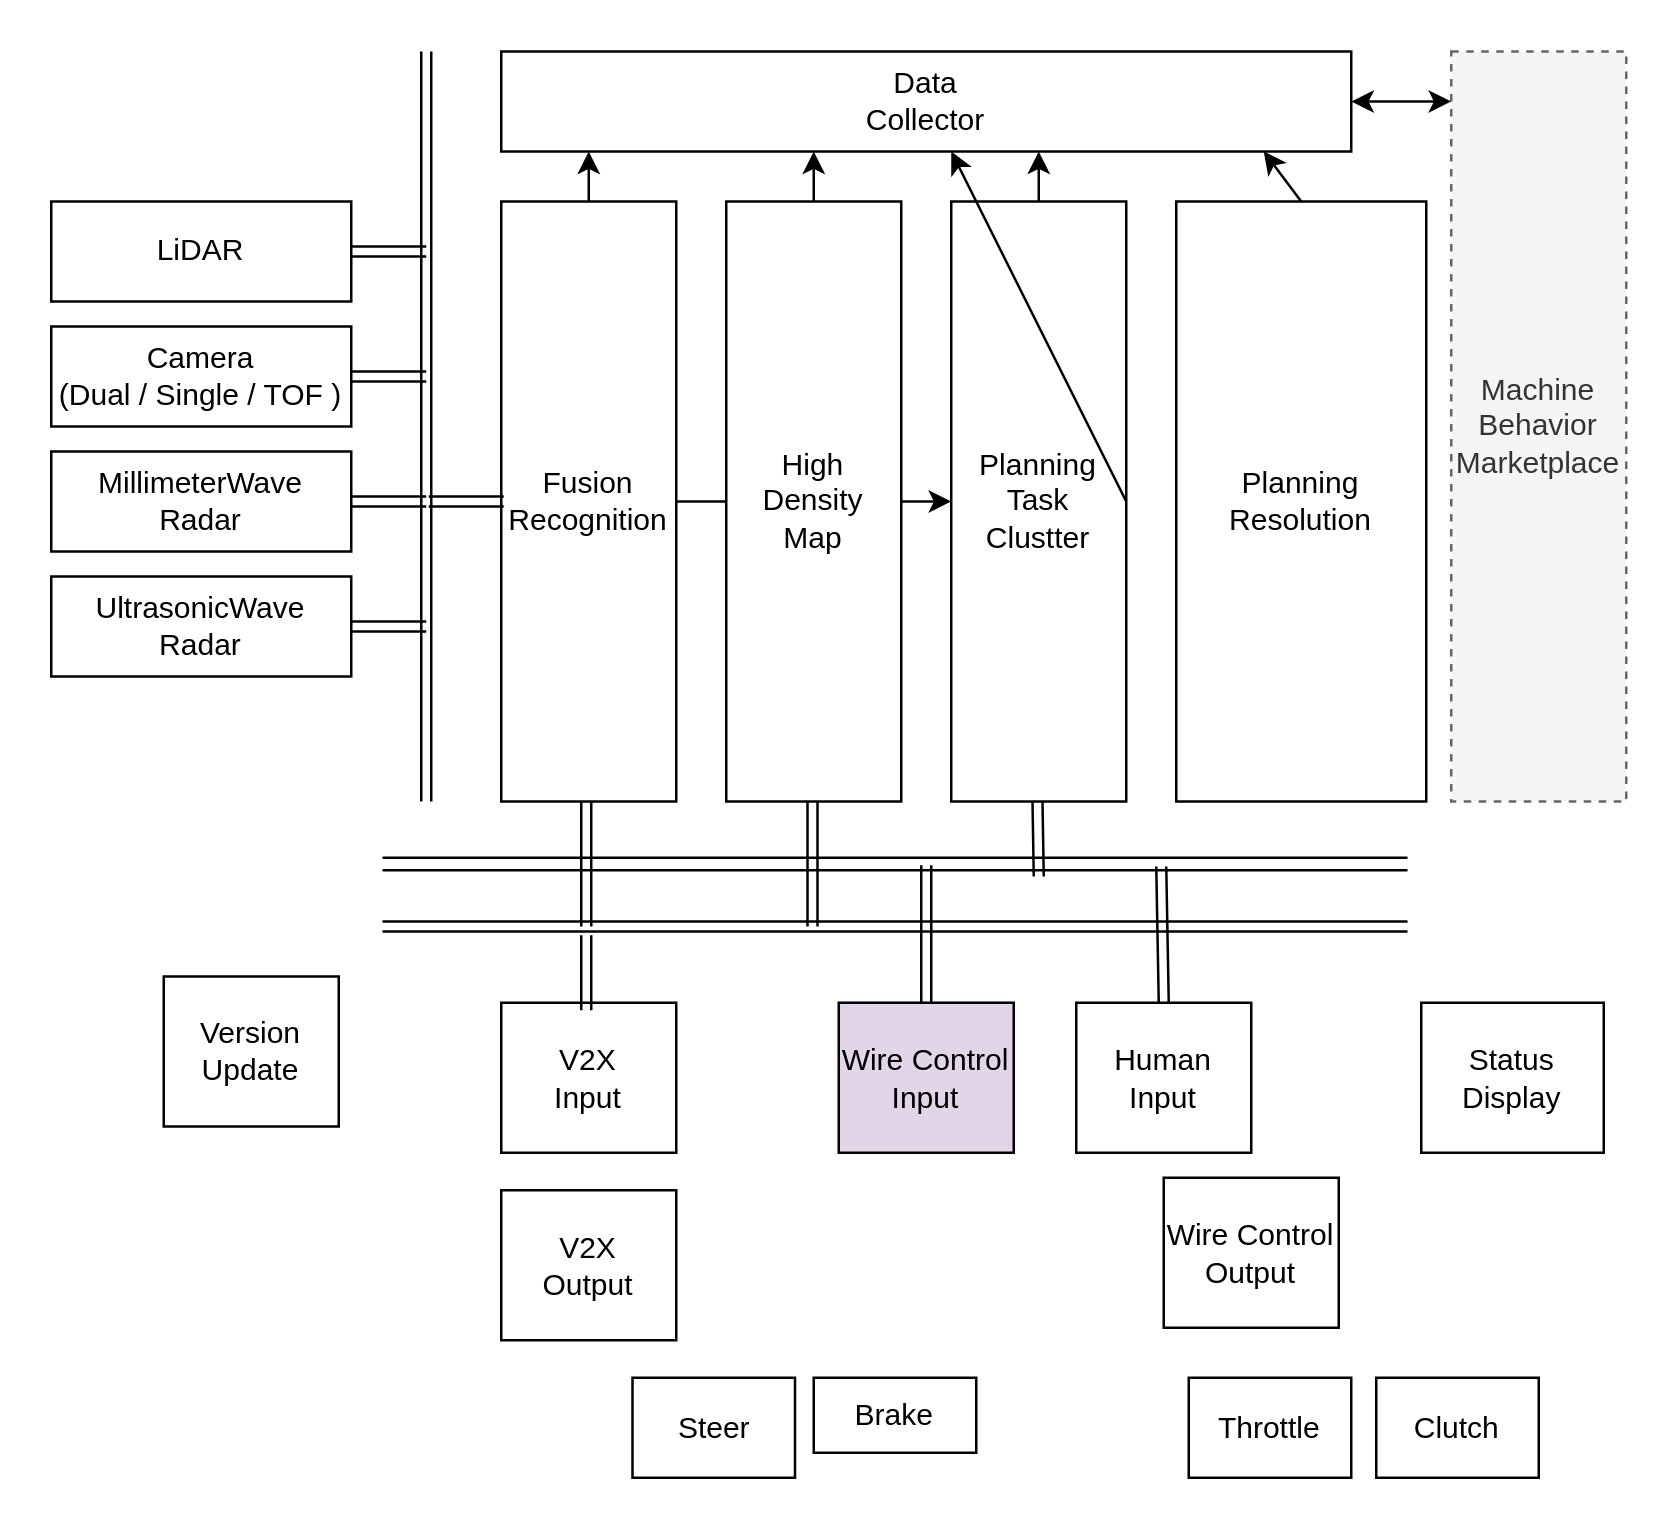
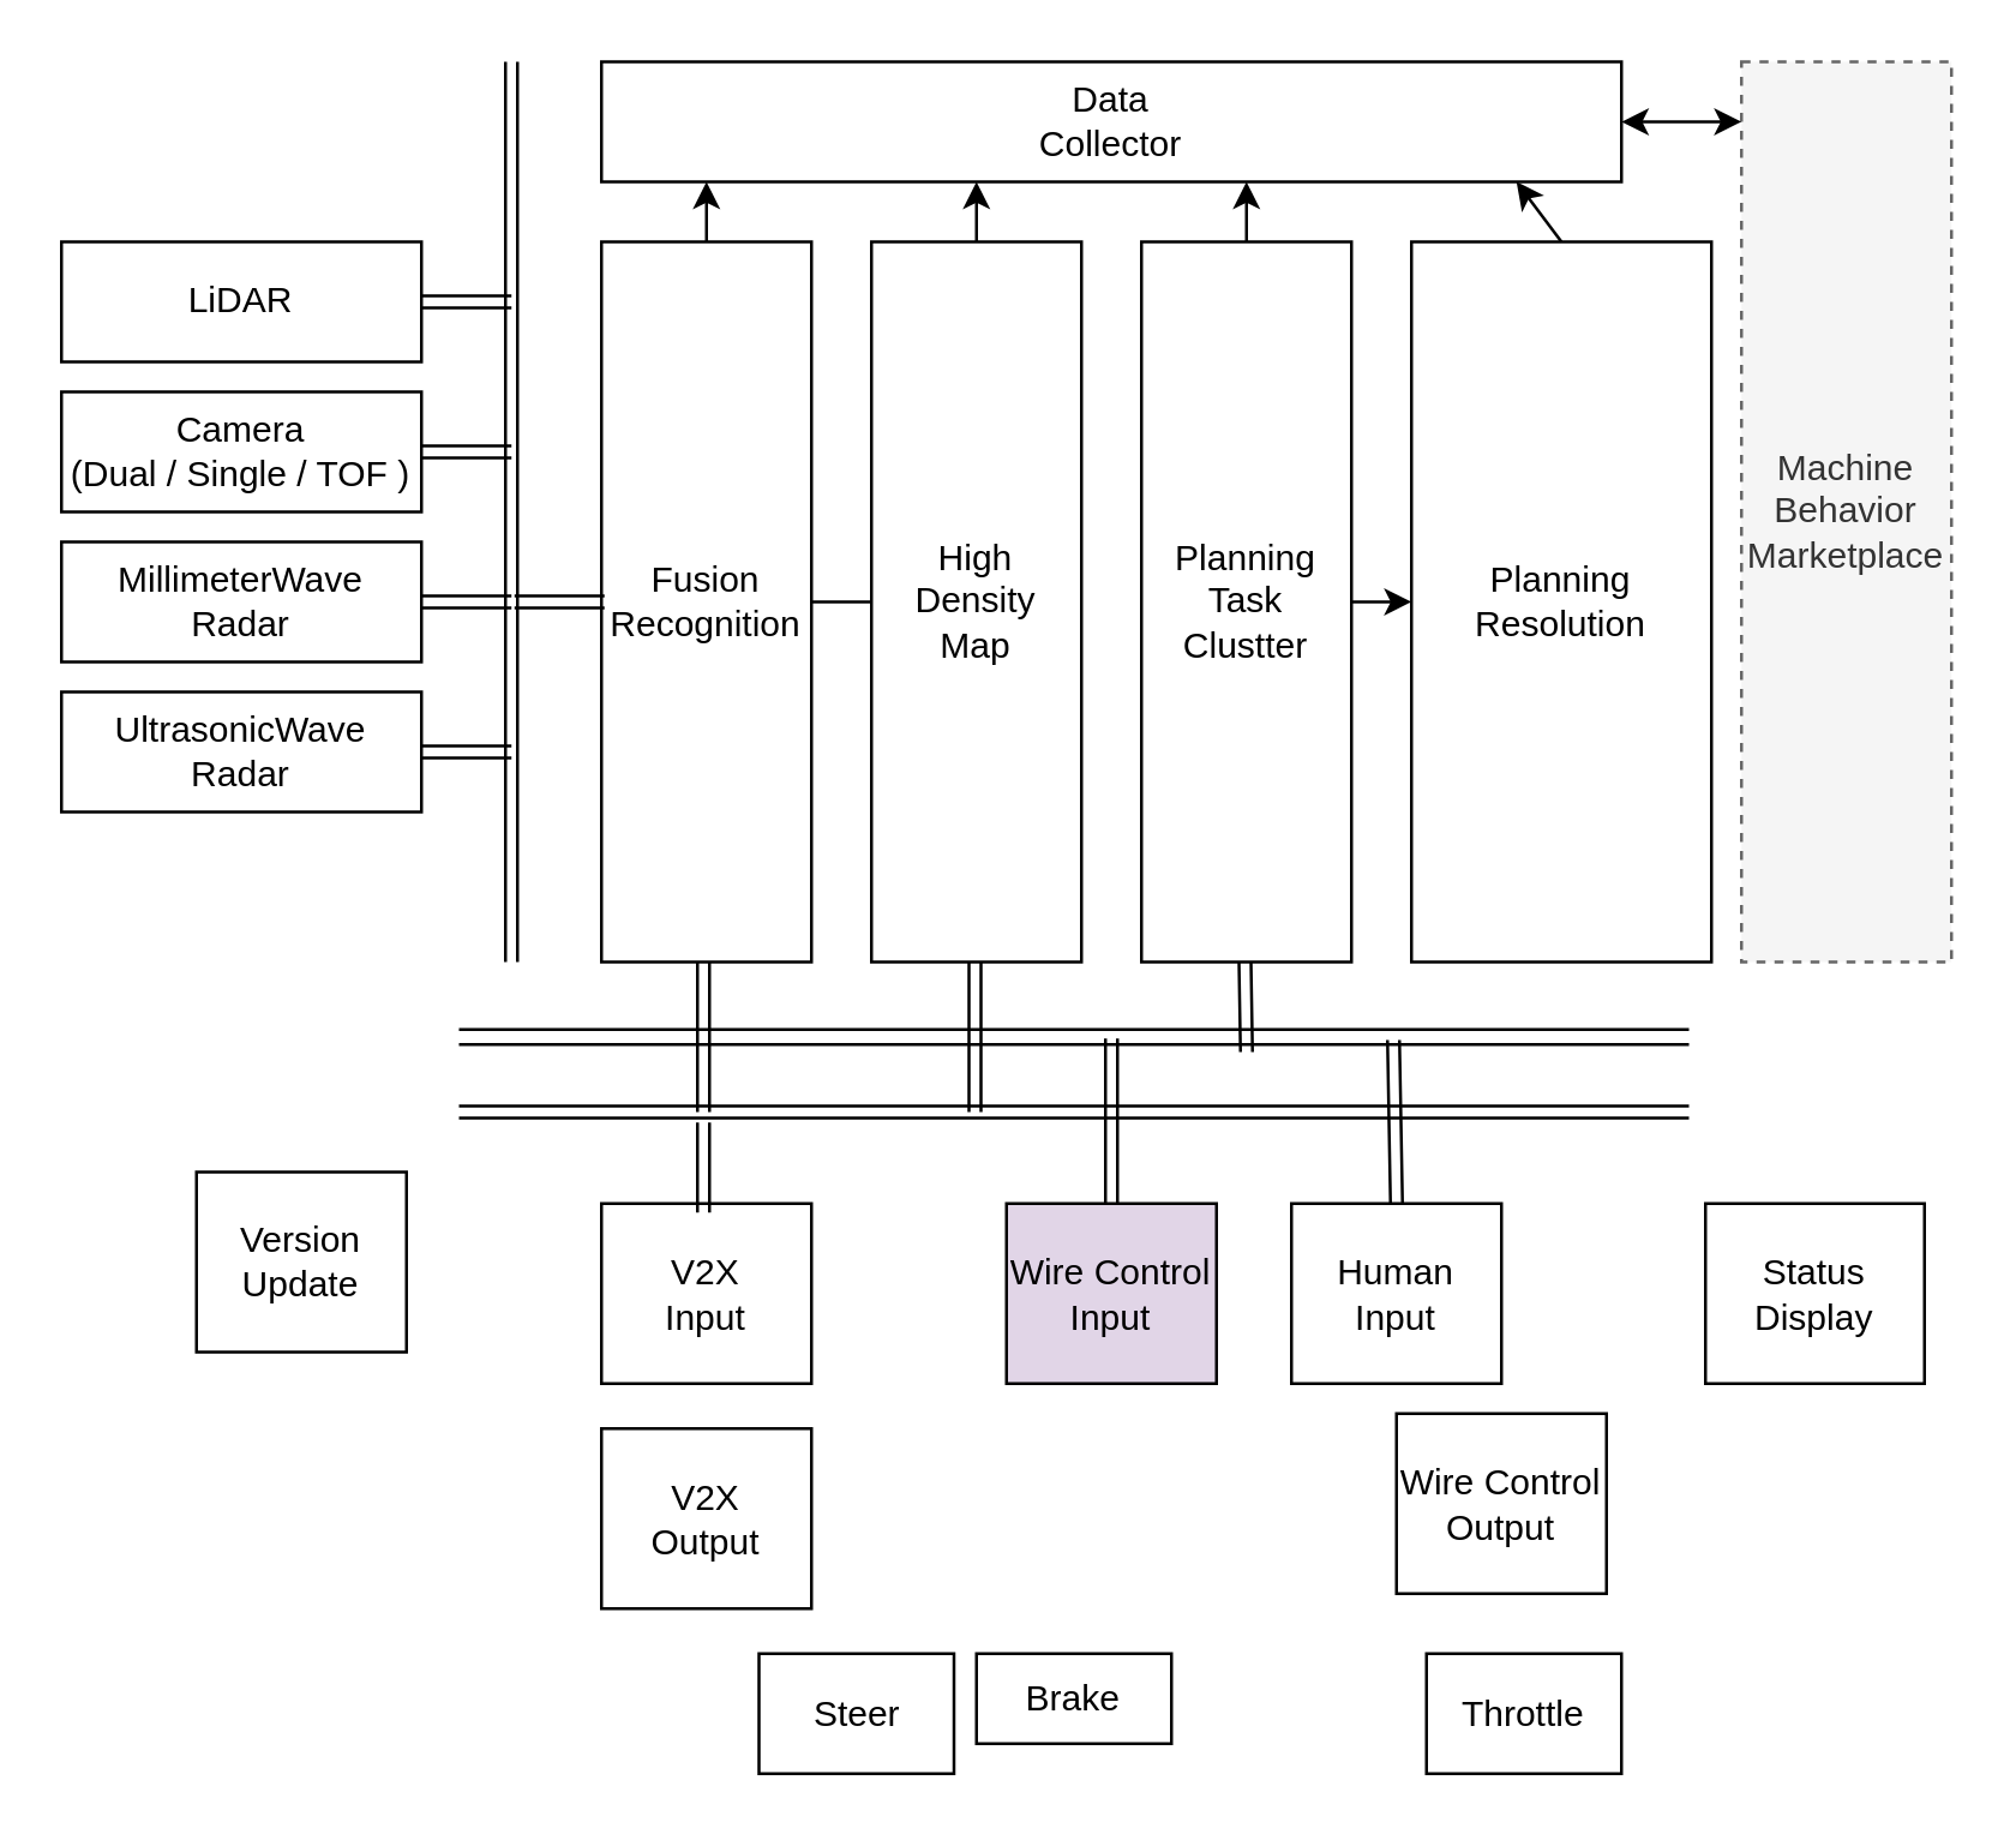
  <mxCell id="0" />
  <mxCell id="1" parent="0" />
  <mxCell id="2" value="Machine&lt;br&gt;Behavior&lt;br&gt;Marketplace&lt;br&gt;" style="rounded=0;whiteSpace=wrap;html=1;dashed=1;fillColor=#f5f5f5;strokeColor=#666666;fontColor=#333333;" parent="1" vertex="1"><mxGeometry x="580" y="20" width="70" height="300" as="geometry" /></mxCell>
  <mxCell id="3" value="LiDAR" style="rounded=0;whiteSpace=wrap;html=1;" parent="1" vertex="1"><mxGeometry x="20" y="80" width="120" height="40" as="geometry" /></mxCell>
  <mxCell id="4" value="Camera&lt;br&gt;(Dual / Single / TOF )&lt;br&gt;" style="rounded=0;whiteSpace=wrap;html=1;" parent="1" vertex="1"><mxGeometry x="20" y="130" width="120" height="40" as="geometry" /></mxCell>
  <mxCell id="5" value="MillimeterWave&lt;br&gt;Radar&lt;br&gt;" style="rounded=0;whiteSpace=wrap;html=1;" parent="1" vertex="1"><mxGeometry x="20" y="180" width="120" height="40" as="geometry" /></mxCell>
  <mxCell id="6" value="UltrasonicWave&lt;br&gt;Radar&lt;br&gt;" style="rounded=0;whiteSpace=wrap;html=1;" parent="1" vertex="1"><mxGeometry x="20" y="230" width="120" height="40" as="geometry" /></mxCell>
  <mxCell id="7" value="Fusion&lt;br&gt;Recognition&lt;br&gt;" style="rounded=0;whiteSpace=wrap;html=1;shadow=0;fillColor=none;" parent="1" vertex="1"><mxGeometry x="200" y="80" width="70" height="240" as="geometry" /></mxCell>
  <mxCell id="8" value="" style="shape=link;html=1;" parent="1" edge="1"><mxGeometry width="50" height="50" relative="1" as="geometry"><mxPoint x="170" y="320" as="sourcePoint" /><mxPoint x="170" y="20" as="targetPoint" /></mxGeometry></mxCell>
  <mxCell id="9" value="" style="shape=link;html=1;exitX=1;exitY=0.5;exitDx=0;exitDy=0;" parent="1" source="3" edge="1"><mxGeometry width="50" height="50" relative="1" as="geometry"><mxPoint x="210" y="270" as="sourcePoint" /><mxPoint x="170" y="100" as="targetPoint" /></mxGeometry></mxCell>
  <mxCell id="10" value="" style="shape=link;html=1;exitX=1;exitY=0.5;exitDx=0;exitDy=0;" parent="1" source="4" edge="1"><mxGeometry width="50" height="50" relative="1" as="geometry"><mxPoint x="150" y="120" as="sourcePoint" /><mxPoint x="170" y="150" as="targetPoint" /></mxGeometry></mxCell>
  <mxCell id="11" value="" style="shape=link;html=1;exitX=1;exitY=0.5;exitDx=0;exitDy=0;" parent="1" source="5" edge="1"><mxGeometry width="50" height="50" relative="1" as="geometry"><mxPoint x="150" y="190" as="sourcePoint" /><mxPoint x="170" y="200" as="targetPoint" /></mxGeometry></mxCell>
  <mxCell id="12" value="" style="shape=link;html=1;exitX=1;exitY=0.5;exitDx=0;exitDy=0;" parent="1" source="6" edge="1"><mxGeometry width="50" height="50" relative="1" as="geometry"><mxPoint x="150" y="260" as="sourcePoint" /><mxPoint x="170" y="250" as="targetPoint" /></mxGeometry></mxCell>
  <mxCell id="13" value="High &lt;br&gt;Density &lt;br&gt;Map" style="rounded=0;whiteSpace=wrap;html=1;shadow=0;fillColor=none;" parent="1" vertex="1"><mxGeometry x="290" y="80" width="70" height="240" as="geometry" /></mxCell>
  <mxCell id="14" value="Wire&amp;nbsp;Control&lt;br&gt;Input&lt;br&gt;" style="rounded=0;whiteSpace=wrap;html=1;fillColor=#e1d5e7;" parent="1" vertex="1"><mxGeometry x="335" y="400.5" width="70" height="60" as="geometry" /></mxCell>
  <mxCell id="15" value="V2X&lt;br&gt;Input&lt;br&gt;" style="rounded=0;whiteSpace=wrap;html=1;shadow=0;fillColor=none;" parent="1" vertex="1"><mxGeometry x="200" y="400.5" width="70" height="60" as="geometry" /></mxCell>
  <mxCell id="16" value="" style="shape=link;html=1;" parent="1" edge="1"><mxGeometry width="50" height="50" relative="1" as="geometry"><mxPoint x="415" y="350" as="sourcePoint" /><mxPoint x="414.5" y="320" as="targetPoint" /></mxGeometry></mxCell>
  <mxCell id="17" value="" style="shape=link;html=1;exitX=1;exitY=0.5;exitDx=0;exitDy=0;" parent="1" edge="1"><mxGeometry width="50" height="50" relative="1" as="geometry"><mxPoint x="171" y="200" as="sourcePoint" /><mxPoint x="201" y="200" as="targetPoint" /></mxGeometry></mxCell>
  <mxCell id="18" value="V2X&lt;br&gt;Output&lt;br&gt;" style="rounded=0;whiteSpace=wrap;html=1;shadow=0;fillColor=none;" parent="1" vertex="1"><mxGeometry x="200" y="475.5" width="70" height="60" as="geometry" /></mxCell>
  <mxCell id="19" value="Status&lt;br&gt;Display&lt;br&gt;" style="rounded=0;whiteSpace=wrap;html=1;shadow=0;fillColor=none;" parent="1" vertex="1"><mxGeometry x="568" y="400.5" width="73" height="60" as="geometry" /></mxCell>
  <mxCell id="20" value="Planning&lt;br&gt;Resolution" style="rounded=0;whiteSpace=wrap;html=1;shadow=0;fillColor=none;" parent="1" vertex="1"><mxGeometry x="470" y="80" width="100" height="240" as="geometry" /></mxCell>
  <mxCell id="21" value="Planning&lt;br&gt;Task&lt;br&gt;Clustter&lt;br&gt;" style="rounded=0;whiteSpace=wrap;html=1;shadow=0;fillColor=none;" parent="1" vertex="1"><mxGeometry x="380" y="80" width="70" height="240" as="geometry" /></mxCell>
  <mxCell id="22" value="" style="endArrow=none;html=1;entryX=0;entryY=0.5;entryDx=0;entryDy=0;exitX=1;exitY=0.5;exitDx=0;exitDy=0;" parent="1" source="7" target="13" edge="1"><mxGeometry width="50" height="50" relative="1" as="geometry"><mxPoint x="220" y="430" as="sourcePoint" /><mxPoint x="270" y="380" as="targetPoint" /></mxGeometry></mxCell>
- <mxCell id="23" value="" style="endArrow=classic;html=1;entryX=0;entryY=0.5;entryDx=0;entryDy=0;exitX=1;exitY=0.5;exitDx=0;exitDy=0;" parent="1" source="13" target="21" edge="1"><mxGeometry width="50" height="50" relative="1" as="geometry"><mxPoint x="280" y="210" as="sourcePoint" /><mxPoint x="300" y="210" as="targetPoint" /></mxGeometry></mxCell>
- <mxCell id="24" value="" style="endArrow=classic;html=1;exitX=1;exitY=0.5;exitDx=0;exitDy=0;" parent="1" source="21" target="26" edge="1"><mxGeometry width="50" height="50" relative="1" as="geometry"><mxPoint x="370" y="210" as="sourcePoint" /><mxPoint x="390" y="210" as="targetPoint" /></mxGeometry></mxCell>
+ <mxCell id="24" value="" style="endArrow=classic;html=1;entryX=0;entryY=0.5;entryDx=0;entryDy=0;exitX=1;exitY=0.5;exitDx=0;exitDy=0;" parent="1" source="21" target="20" edge="1"><mxGeometry width="50" height="50" relative="1" as="geometry"><mxPoint x="370" y="210" as="sourcePoint" /><mxPoint x="390" y="210" as="targetPoint" /></mxGeometry></mxCell>
  <mxCell id="25" value="" style="endArrow=classic;startArrow=classic;html=1;exitX=1;exitY=0.5;exitDx=0;exitDy=0;" parent="1" source="26" edge="1"><mxGeometry width="50" height="50" relative="1" as="geometry"><mxPoint x="550" y="350" as="sourcePoint" /><mxPoint x="580" y="40" as="targetPoint" /></mxGeometry></mxCell>
  <mxCell id="26" value="Data&lt;br&gt;Collector&lt;br&gt;" style="rounded=0;whiteSpace=wrap;html=1;shadow=0;fillColor=none;" parent="1" vertex="1"><mxGeometry x="200" y="20" width="340" height="40" as="geometry" /></mxCell>
  <mxCell id="27" value="" style="endArrow=classic;html=1;" parent="1" source="7" edge="1"><mxGeometry width="50" height="50" relative="1" as="geometry"><mxPoint x="235" y="59.289" as="sourcePoint" /><mxPoint x="235" y="60" as="targetPoint" /></mxGeometry></mxCell>
  <mxCell id="28" value="" style="endArrow=classic;html=1;exitX=0.5;exitY=0;exitDx=0;exitDy=0;" parent="1" source="21" edge="1"><mxGeometry width="50" height="50" relative="1" as="geometry"><mxPoint x="335" y="90" as="sourcePoint" /><mxPoint x="415" y="60" as="targetPoint" /></mxGeometry></mxCell>
  <mxCell id="29" value="" style="endArrow=classic;html=1;exitX=0.5;exitY=0;exitDx=0;exitDy=0;" parent="1" source="20" edge="1"><mxGeometry width="50" height="50" relative="1" as="geometry"><mxPoint x="425" y="90" as="sourcePoint" /><mxPoint x="505" y="60" as="targetPoint" /></mxGeometry></mxCell>
  <mxCell id="30" value="" style="endArrow=classic;html=1;" edge="1" parent="1"><mxGeometry width="50" height="50" relative="1" as="geometry"><mxPoint x="325" y="80" as="sourcePoint" /><mxPoint x="325" y="60" as="targetPoint" /></mxGeometry></mxCell>
  <mxCell id="31" value="Steer&lt;br&gt;" style="rounded=0;whiteSpace=wrap;html=1;" vertex="1" parent="1"><mxGeometry x="252.5" y="550.5" width="65" height="40" as="geometry" /></mxCell>
  <mxCell id="32" value="Brake&lt;br&gt;" style="rounded=0;whiteSpace=wrap;html=1;" vertex="1" parent="1"><mxGeometry x="325" y="550.5" width="65" height="30" as="geometry" /></mxCell>
  <mxCell id="33" value="Throttle&lt;br&gt;" style="rounded=0;whiteSpace=wrap;html=1;" vertex="1" parent="1"><mxGeometry x="475" y="550.5" width="65" height="40" as="geometry" /></mxCell>
- <mxCell id="34" value="Clutch&lt;br&gt;" style="rounded=0;whiteSpace=wrap;html=1;" vertex="1" parent="1"><mxGeometry x="550" y="550.5" width="65" height="40" as="geometry" /></mxCell>
  <mxCell id="35" value="Wire&amp;nbsp;Control&lt;br&gt;Output&lt;br&gt;" style="rounded=0;whiteSpace=wrap;html=1;" vertex="1" parent="1"><mxGeometry x="465" y="470.5" width="70" height="60" as="geometry" /></mxCell>
  <mxCell id="36" value="Human&lt;br&gt;Input&lt;br&gt;" style="rounded=0;whiteSpace=wrap;html=1;shadow=0;fillColor=none;" vertex="1" parent="1"><mxGeometry x="430" y="400.5" width="70" height="60" as="geometry" /></mxCell>
  <mxCell id="37" value="" style="shape=link;html=1;exitX=1;exitY=0.5;exitDx=0;exitDy=0;width=5;" edge="1" parent="1"><mxGeometry width="50" height="50" relative="1" as="geometry"><mxPoint x="152.5" y="345" as="sourcePoint" /><mxPoint x="562.5" y="345" as="targetPoint" /></mxGeometry></mxCell>
  <mxCell id="38" value="" style="shape=link;html=1;exitX=1;exitY=0.5;exitDx=0;exitDy=0;width=4;" edge="1" parent="1"><mxGeometry width="50" height="50" relative="1" as="geometry"><mxPoint x="152.5" y="370" as="sourcePoint" /><mxPoint x="562.5" y="370" as="targetPoint" /></mxGeometry></mxCell>
  <mxCell id="39" value="" style="shape=link;html=1;exitX=0.5;exitY=0;exitDx=0;exitDy=0;" edge="1" parent="1" source="14"><mxGeometry width="50" height="50" relative="1" as="geometry"><mxPoint x="370" y="395.5" as="sourcePoint" /><mxPoint x="370" y="345.5" as="targetPoint" /></mxGeometry></mxCell>
  <mxCell id="40" value="" style="shape=link;html=1;exitX=0.5;exitY=0;exitDx=0;exitDy=0;" edge="1" parent="1" source="36"><mxGeometry width="50" height="50" relative="1" as="geometry"><mxPoint x="464" y="395.5" as="sourcePoint" /><mxPoint x="464" y="346" as="targetPoint" /></mxGeometry></mxCell>
  <mxCell id="41" value="" style="shape=link;html=1;" edge="1" parent="1"><mxGeometry width="50" height="50" relative="1" as="geometry"><mxPoint x="234" y="370" as="sourcePoint" /><mxPoint x="234" y="320" as="targetPoint" /></mxGeometry></mxCell>
  <mxCell id="42" value="" style="shape=link;html=1;" edge="1" parent="1"><mxGeometry width="50" height="50" relative="1" as="geometry"><mxPoint x="234" y="403.5" as="sourcePoint" /><mxPoint x="234" y="373.5" as="targetPoint" /></mxGeometry></mxCell>
  <mxCell id="43" value="" style="shape=link;html=1;" edge="1" parent="1"><mxGeometry width="50" height="50" relative="1" as="geometry"><mxPoint x="324.5" y="370" as="sourcePoint" /><mxPoint x="324.5" y="320" as="targetPoint" /></mxGeometry></mxCell>
  <mxCell id="44" value="Version&lt;br&gt;Update&lt;br&gt;" style="rounded=0;whiteSpace=wrap;html=1;shadow=0;fillColor=none;" vertex="1" parent="1"><mxGeometry x="65" y="390" width="70" height="60" as="geometry" /></mxCell>
